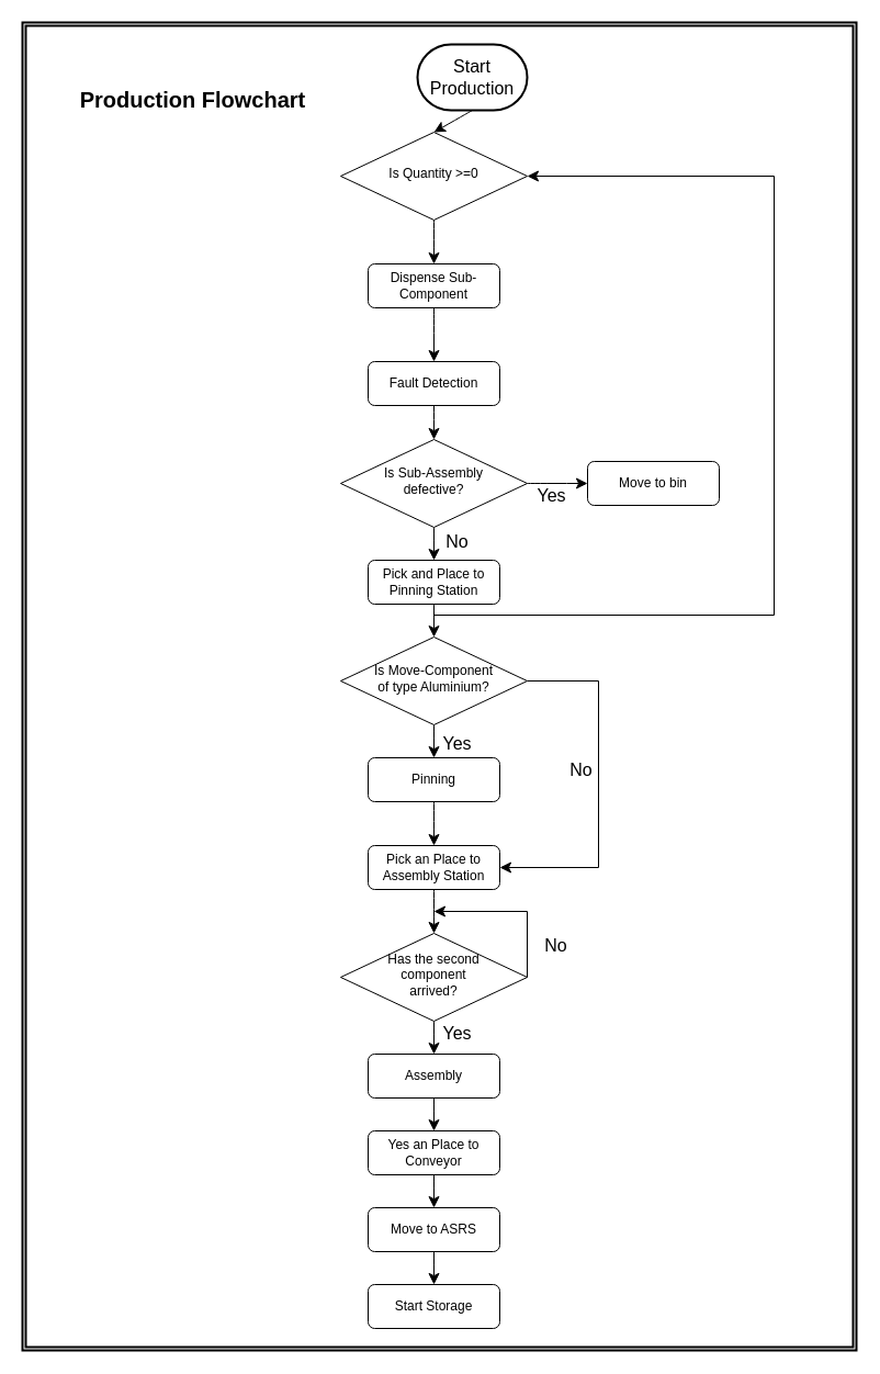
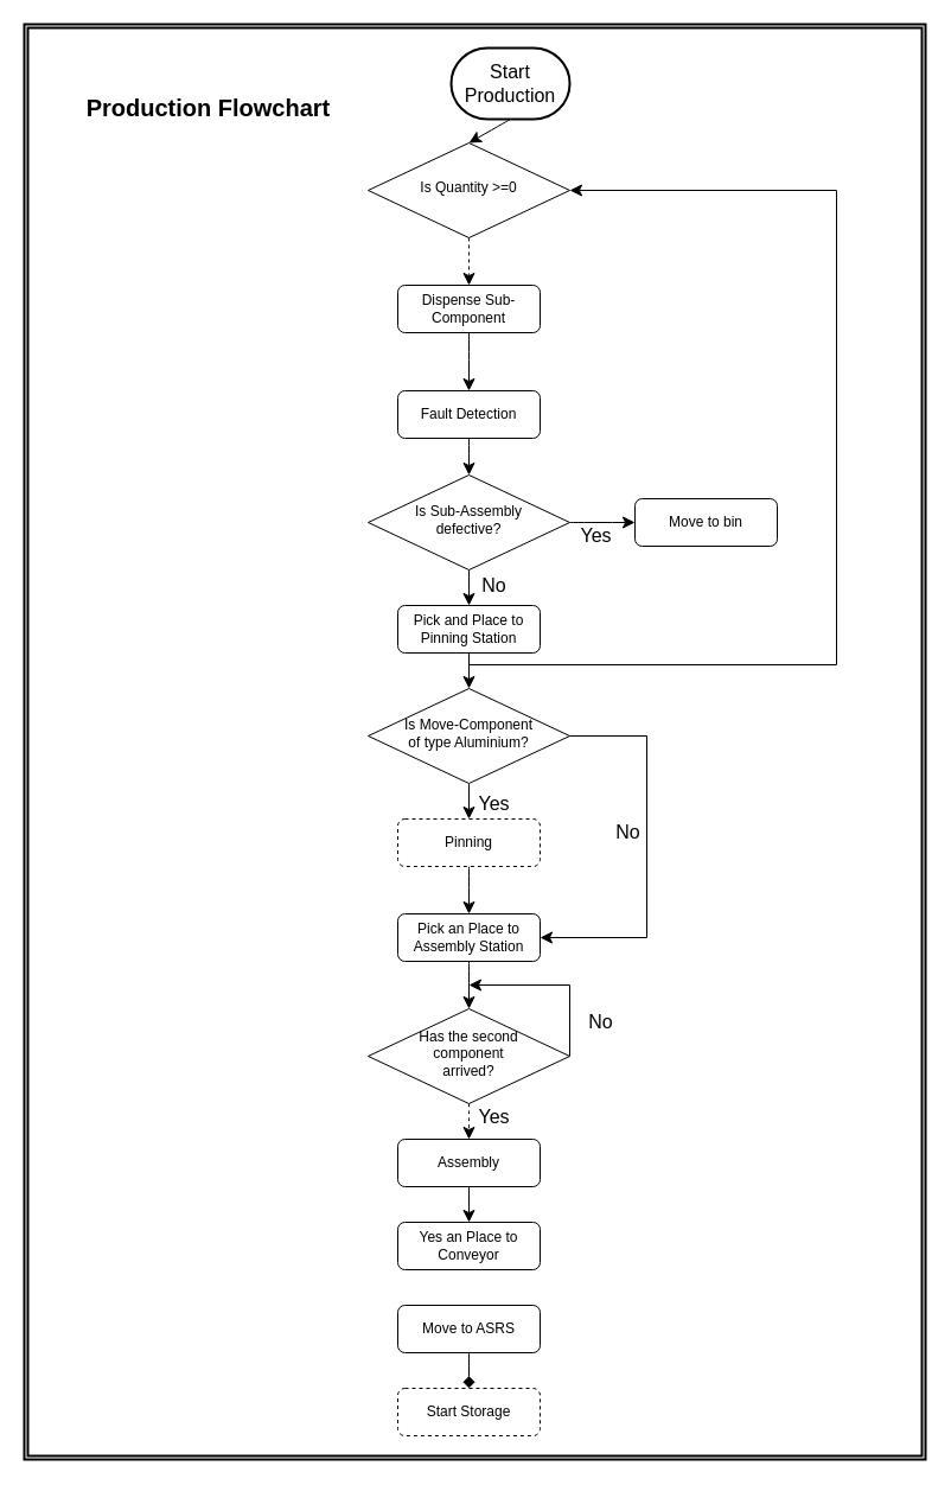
  <mxCell id="0" />
  <mxCell id="1" parent="0" />
  <mxCell id="2" value="Production Flowchart" style="text;html=1;align=center;verticalAlign=middle;resizable=0;points=[];autosize=1;strokeColor=none;fillColor=none;fontSize=20;fontStyle=1" vertex="1" parent="1"><mxGeometry x="60" y="70" width="230" height="40" as="geometry" /></mxCell>
  <mxCell id="3" value="" style="shape=ext;double=1;rounded=0;whiteSpace=wrap;html=1;fontSize=16;fillColor=none;strokeWidth=2;" vertex="1" parent="1"><mxGeometry x="20" width="760" height="1210" as="geometry" y="20" /></mxCell>
- <mxCell id="4" style="edgeStyle=none;curved=1;rounded=0;orthogonalLoop=1;jettySize=auto;html=1;exitX=0.5;exitY=1;exitDx=0;exitDy=0;entryX=0.5;entryY=0;entryDx=0;entryDy=0;fontSize=12;startSize=8;endSize=8;" edge="1" parent="1" source="5" target="7"><mxGeometry relative="1" as="geometry" /></mxCell>
+ <mxCell id="4" style="edgeStyle=none;curved=1;rounded=0;orthogonalLoop=1;jettySize=auto;html=1;exitX=0.5;exitY=1;exitDx=0;exitDy=0;entryX=0.5;entryY=0;entryDx=0;entryDy=0;fontSize=12;startSize=8;endSize=8;dashed=1;" edge="1" parent="1" source="5" target="7"><mxGeometry relative="1" as="geometry" /></mxCell>
  <mxCell id="5" value="Is Quantity &amp;gt;=0" style="rhombus;whiteSpace=wrap;html=1;shadow=0;fontFamily=Helvetica;fontSize=12;align=center;strokeWidth=1;spacing=6;spacingTop=-4;" vertex="1" parent="1"><mxGeometry x="310" y="120" width="170" height="80" as="geometry" /></mxCell>
  <mxCell id="6" style="edgeStyle=none;curved=1;rounded=0;orthogonalLoop=1;jettySize=auto;html=1;exitX=0.5;exitY=1;exitDx=0;exitDy=0;entryX=0.5;entryY=0;entryDx=0;entryDy=0;fontSize=12;startSize=8;endSize=8;" edge="1" parent="1" source="7" target="9"><mxGeometry relative="1" as="geometry" /></mxCell>
  <mxCell id="7" value="Dispense Sub-Component" style="rounded=1;whiteSpace=wrap;html=1;fontSize=12;glass=0;strokeWidth=1;shadow=0;" vertex="1" parent="1"><mxGeometry x="335" y="240" width="120" height="40" as="geometry" /></mxCell>
  <mxCell id="8" value="" style="edgeStyle=none;curved=1;rounded=0;orthogonalLoop=1;jettySize=auto;html=1;fontSize=12;startSize=8;endSize=8;" edge="1" parent="1" source="9" target="14"><mxGeometry relative="1" as="geometry" /></mxCell>
  <mxCell id="9" value="Fault Detection" style="rounded=1;whiteSpace=wrap;html=1;fontSize=12;glass=0;strokeWidth=1;shadow=0;" vertex="1" parent="1"><mxGeometry x="335" y="329" width="120" height="40" as="geometry" /></mxCell>
  <mxCell id="10" value="" style="edgeStyle=none;curved=1;rounded=0;orthogonalLoop=1;jettySize=auto;html=1;fontSize=12;startSize=8;endSize=8;" edge="1" parent="1" source="14" target="15"><mxGeometry relative="1" as="geometry" /></mxCell>
  <mxCell id="11" value="Yes" style="edgeLabel;html=1;align=center;verticalAlign=middle;resizable=0;points=[];fontSize=16;" vertex="1" connectable="0" parent="10"><mxGeometry x="-0.236" y="-2" relative="1" as="geometry"><mxPoint y="8" as="offset" /></mxGeometry></mxCell>
  <mxCell id="12" style="edgeStyle=none;curved=1;rounded=0;orthogonalLoop=1;jettySize=auto;html=1;exitX=0.5;exitY=1;exitDx=0;exitDy=0;entryX=0.5;entryY=0;entryDx=0;entryDy=0;fontSize=12;startSize=8;endSize=8;" edge="1" parent="1" source="14" target="17"><mxGeometry relative="1" as="geometry" /></mxCell>
  <mxCell id="13" value="No" style="edgeLabel;html=1;align=center;verticalAlign=middle;resizable=0;points=[];fontSize=16;" vertex="1" connectable="0" parent="12"><mxGeometry x="-0.2" y="-1" relative="1" as="geometry"><mxPoint x="21" as="offset" /></mxGeometry></mxCell>
  <mxCell id="14" value="Is Sub-Assembly &lt;br&gt;defective?" style="rhombus;whiteSpace=wrap;html=1;shadow=0;fontFamily=Helvetica;fontSize=12;align=center;strokeWidth=1;spacing=6;spacingTop=-4;" vertex="1" parent="1"><mxGeometry x="310" y="400" width="170" height="80" as="geometry" /></mxCell>
  <mxCell id="15" value="Move to bin" style="rounded=1;whiteSpace=wrap;html=1;fontSize=12;glass=0;strokeWidth=1;shadow=0;" vertex="1" parent="1"><mxGeometry x="535" y="420" width="120" height="40" as="geometry" /></mxCell>
  <mxCell id="16" value="" style="edgeStyle=none;curved=1;rounded=0;orthogonalLoop=1;jettySize=auto;html=1;fontSize=12;startSize=8;endSize=8;" edge="1" parent="1" source="17" target="22"><mxGeometry relative="1" as="geometry" /></mxCell>
  <mxCell id="17" value="Pick and Place to Pinning Station" style="rounded=1;whiteSpace=wrap;html=1;fontSize=12;glass=0;strokeWidth=1;shadow=0;" vertex="1" parent="1"><mxGeometry x="335" y="510" width="120" height="40" as="geometry" /></mxCell>
  <mxCell id="18" style="edgeStyle=none;curved=1;rounded=0;orthogonalLoop=1;jettySize=auto;html=1;exitX=0.5;exitY=1;exitDx=0;exitDy=0;entryX=0.5;entryY=0;entryDx=0;entryDy=0;fontSize=12;startSize=8;endSize=8;" edge="1" parent="1" source="22" target="24"><mxGeometry relative="1" as="geometry" /></mxCell>
  <mxCell id="19" value="Yes" style="edgeLabel;html=1;align=center;verticalAlign=middle;resizable=0;points=[];fontSize=16;" vertex="1" connectable="0" parent="18"><mxGeometry x="0.067" y="4" relative="1" as="geometry"><mxPoint x="16" as="offset" /></mxGeometry></mxCell>
  <mxCell id="20" style="edgeStyle=none;rounded=0;orthogonalLoop=1;jettySize=auto;html=1;exitX=1;exitY=0.5;exitDx=0;exitDy=0;entryX=1;entryY=0.5;entryDx=0;entryDy=0;fontSize=12;startSize=8;endSize=8;" edge="1" parent="1" source="22" target="26"><mxGeometry relative="1" as="geometry"><Array as="points"><mxPoint x="545" y="620" /><mxPoint x="545" y="790" /></Array></mxGeometry></mxCell>
  <mxCell id="21" value="No" style="edgeLabel;html=1;align=center;verticalAlign=middle;resizable=0;points=[];fontSize=16;" vertex="1" connectable="0" parent="20"><mxGeometry x="-0.237" y="-4" relative="1" as="geometry"><mxPoint x="-13" y="21" as="offset" /></mxGeometry></mxCell>
  <mxCell id="22" value="Is Move-Component &lt;br&gt;of type Aluminium?" style="rhombus;whiteSpace=wrap;html=1;shadow=0;fontFamily=Helvetica;fontSize=12;align=center;strokeWidth=1;spacing=6;spacingTop=-4;" vertex="1" parent="1"><mxGeometry x="310" y="580" width="170" height="80" as="geometry" /></mxCell>
  <mxCell id="23" style="edgeStyle=none;curved=1;rounded=0;orthogonalLoop=1;jettySize=auto;html=1;exitX=0.5;exitY=1;exitDx=0;exitDy=0;entryX=0.5;entryY=0;entryDx=0;entryDy=0;fontSize=12;startSize=8;endSize=8;" edge="1" parent="1" source="24" target="26"><mxGeometry relative="1" as="geometry" /></mxCell>
- <mxCell id="24" value="Pinning" style="rounded=1;whiteSpace=wrap;html=1;fontSize=12;glass=0;strokeWidth=1;shadow=0;" vertex="1" parent="1"><mxGeometry x="335" y="690" width="120" height="40" as="geometry" /></mxCell>
+ <mxCell id="24" value="Pinning" style="rounded=1;whiteSpace=wrap;html=1;fontSize=12;glass=0;strokeWidth=1;shadow=0;dashed=1;" vertex="1" parent="1"><mxGeometry x="335" y="690" width="120" height="40" as="geometry" /></mxCell>
  <mxCell id="25" value="" style="edgeStyle=none;curved=1;rounded=0;orthogonalLoop=1;jettySize=auto;html=1;fontSize=12;startSize=8;endSize=8;" edge="1" parent="1" source="26" target="31"><mxGeometry relative="1" as="geometry" /></mxCell>
  <mxCell id="26" value="Pick an Place to Assembly Station" style="rounded=1;whiteSpace=wrap;html=1;fontSize=12;glass=0;strokeWidth=1;shadow=0;" vertex="1" parent="1"><mxGeometry x="335" y="770" width="120" height="40" as="geometry" /></mxCell>
- <mxCell id="27" style="edgeStyle=none;curved=1;rounded=0;orthogonalLoop=1;jettySize=auto;html=1;exitX=0.5;exitY=1;exitDx=0;exitDy=0;entryX=0.5;entryY=0;entryDx=0;entryDy=0;fontSize=12;startSize=8;endSize=8;" edge="1" parent="1" source="31" target="33"><mxGeometry relative="1" as="geometry" /></mxCell>
+ <mxCell id="27" style="edgeStyle=none;curved=1;rounded=0;orthogonalLoop=1;jettySize=auto;html=1;exitX=0.5;exitY=1;exitDx=0;exitDy=0;entryX=0.5;entryY=0;entryDx=0;entryDy=0;fontSize=12;startSize=8;endSize=8;dashed=1;" edge="1" parent="1" source="31" target="33"><mxGeometry relative="1" as="geometry" /></mxCell>
  <mxCell id="28" value="Yes" style="edgeLabel;html=1;align=center;verticalAlign=middle;resizable=0;points=[];fontSize=16;" vertex="1" connectable="0" parent="27"><mxGeometry x="-0.067" y="-1" relative="1" as="geometry"><mxPoint x="21" y="-4" as="offset" /></mxGeometry></mxCell>
  <mxCell id="29" value="" style="edgeStyle=none;rounded=0;orthogonalLoop=1;jettySize=auto;html=1;fontSize=12;startSize=8;endSize=8;exitX=1;exitY=0.5;exitDx=0;exitDy=0;" edge="1" parent="1" source="31"><mxGeometry relative="1" as="geometry"><mxPoint x="485" y="830" as="sourcePoint" /><mxPoint x="395" y="830" as="targetPoint" /><Array as="points"><mxPoint x="480" y="830" /></Array></mxGeometry></mxCell>
  <mxCell id="30" value="No" style="edgeLabel;html=1;align=center;verticalAlign=middle;resizable=0;points=[];fontSize=16;" vertex="1" connectable="0" parent="29"><mxGeometry x="-0.607" y="-3" relative="1" as="geometry"><mxPoint x="22" y="-2" as="offset" /></mxGeometry></mxCell>
  <mxCell id="31" value="Has the second &lt;br&gt;component&lt;br&gt;arrived?" style="rhombus;whiteSpace=wrap;html=1;shadow=0;fontFamily=Helvetica;fontSize=12;align=center;strokeWidth=1;spacing=6;spacingTop=-4;" vertex="1" parent="1"><mxGeometry x="310" y="850" width="170" height="80" as="geometry" /></mxCell>
  <mxCell id="32" style="edgeStyle=none;curved=1;rounded=0;orthogonalLoop=1;jettySize=auto;html=1;exitX=0.5;exitY=1;exitDx=0;exitDy=0;entryX=0.5;entryY=0;entryDx=0;entryDy=0;fontSize=12;startSize=8;endSize=8;" edge="1" parent="1" source="33" target="35"><mxGeometry relative="1" as="geometry" /></mxCell>
  <mxCell id="33" value="Assembly" style="rounded=1;whiteSpace=wrap;html=1;fontSize=12;glass=0;strokeWidth=1;shadow=0;" vertex="1" parent="1"><mxGeometry x="335" y="960" width="120" height="40" as="geometry" /></mxCell>
- <mxCell id="34" style="edgeStyle=none;curved=1;rounded=0;orthogonalLoop=1;jettySize=auto;html=1;exitX=0.5;exitY=1;exitDx=0;exitDy=0;entryX=0.5;entryY=0;entryDx=0;entryDy=0;fontSize=12;startSize=8;endSize=8;" edge="1" parent="1" source="35" target="37"><mxGeometry relative="1" as="geometry" /></mxCell>
  <mxCell id="35" value="Yes an Place to Conveyor" style="rounded=1;whiteSpace=wrap;html=1;fontSize=12;glass=0;strokeWidth=1;shadow=0;" vertex="1" parent="1"><mxGeometry x="335" y="1030" width="120" height="40" as="geometry" /></mxCell>
- <mxCell id="36" style="edgeStyle=none;curved=1;rounded=0;orthogonalLoop=1;jettySize=auto;html=1;exitX=0.5;exitY=1;exitDx=0;exitDy=0;entryX=0.5;entryY=0;entryDx=0;entryDy=0;fontSize=12;startSize=8;endSize=8;" edge="1" parent="1" source="37" target="38"><mxGeometry relative="1" as="geometry" /></mxCell>
+ <mxCell id="36" style="edgeStyle=none;curved=1;rounded=0;orthogonalLoop=1;jettySize=auto;html=1;exitX=0.5;exitY=1;exitDx=0;exitDy=0;entryX=0.5;entryY=0;entryDx=0;entryDy=0;fontSize=12;startSize=8;endSize=8;endArrow=diamond;" edge="1" parent="1" source="37" target="38"><mxGeometry relative="1" as="geometry" /></mxCell>
  <mxCell id="37" value="Move to ASRS" style="rounded=1;whiteSpace=wrap;html=1;fontSize=12;glass=0;strokeWidth=1;shadow=0;" vertex="1" parent="1"><mxGeometry x="335" y="1100" width="120" height="40" as="geometry" /></mxCell>
- <mxCell id="38" value="Start Storage" style="rounded=1;whiteSpace=wrap;html=1;fontSize=12;glass=0;strokeWidth=1;shadow=0;" vertex="1" parent="1"><mxGeometry x="335" y="1170" width="120" height="40" as="geometry" /></mxCell>
+ <mxCell id="38" value="Start Storage" style="rounded=1;whiteSpace=wrap;html=1;fontSize=12;glass=0;strokeWidth=1;shadow=0;dashed=1;" vertex="1" parent="1"><mxGeometry x="335" y="1170" width="120" height="40" as="geometry" /></mxCell>
  <mxCell id="39" style="edgeStyle=none;rounded=0;orthogonalLoop=1;jettySize=auto;html=1;fontSize=12;startSize=8;endSize=8;entryX=1;entryY=0.5;entryDx=0;entryDy=0;" edge="1" parent="1" target="5"><mxGeometry relative="1" as="geometry"><mxPoint x="395" y="560" as="sourcePoint" /><mxPoint x="525" y="580" as="targetPoint" /><Array as="points"><mxPoint x="705" y="560" /><mxPoint x="705" y="160" /></Array></mxGeometry></mxCell>
  <mxCell id="40" style="edgeStyle=none;curved=1;rounded=0;orthogonalLoop=1;jettySize=auto;html=1;exitX=0.5;exitY=1;exitDx=0;exitDy=0;exitPerimeter=0;entryX=0.5;entryY=0;entryDx=0;entryDy=0;fontSize=12;startSize=8;endSize=8;" edge="1" parent="1" source="41" target="5"><mxGeometry relative="1" as="geometry" /></mxCell>
  <mxCell id="41" value="Start Production" style="strokeWidth=2;html=1;shape=mxgraph.flowchart.terminator;whiteSpace=wrap;fontSize=16;" vertex="1" parent="1"><mxGeometry x="380" y="40" width="100" height="60" as="geometry" /></mxCell>
